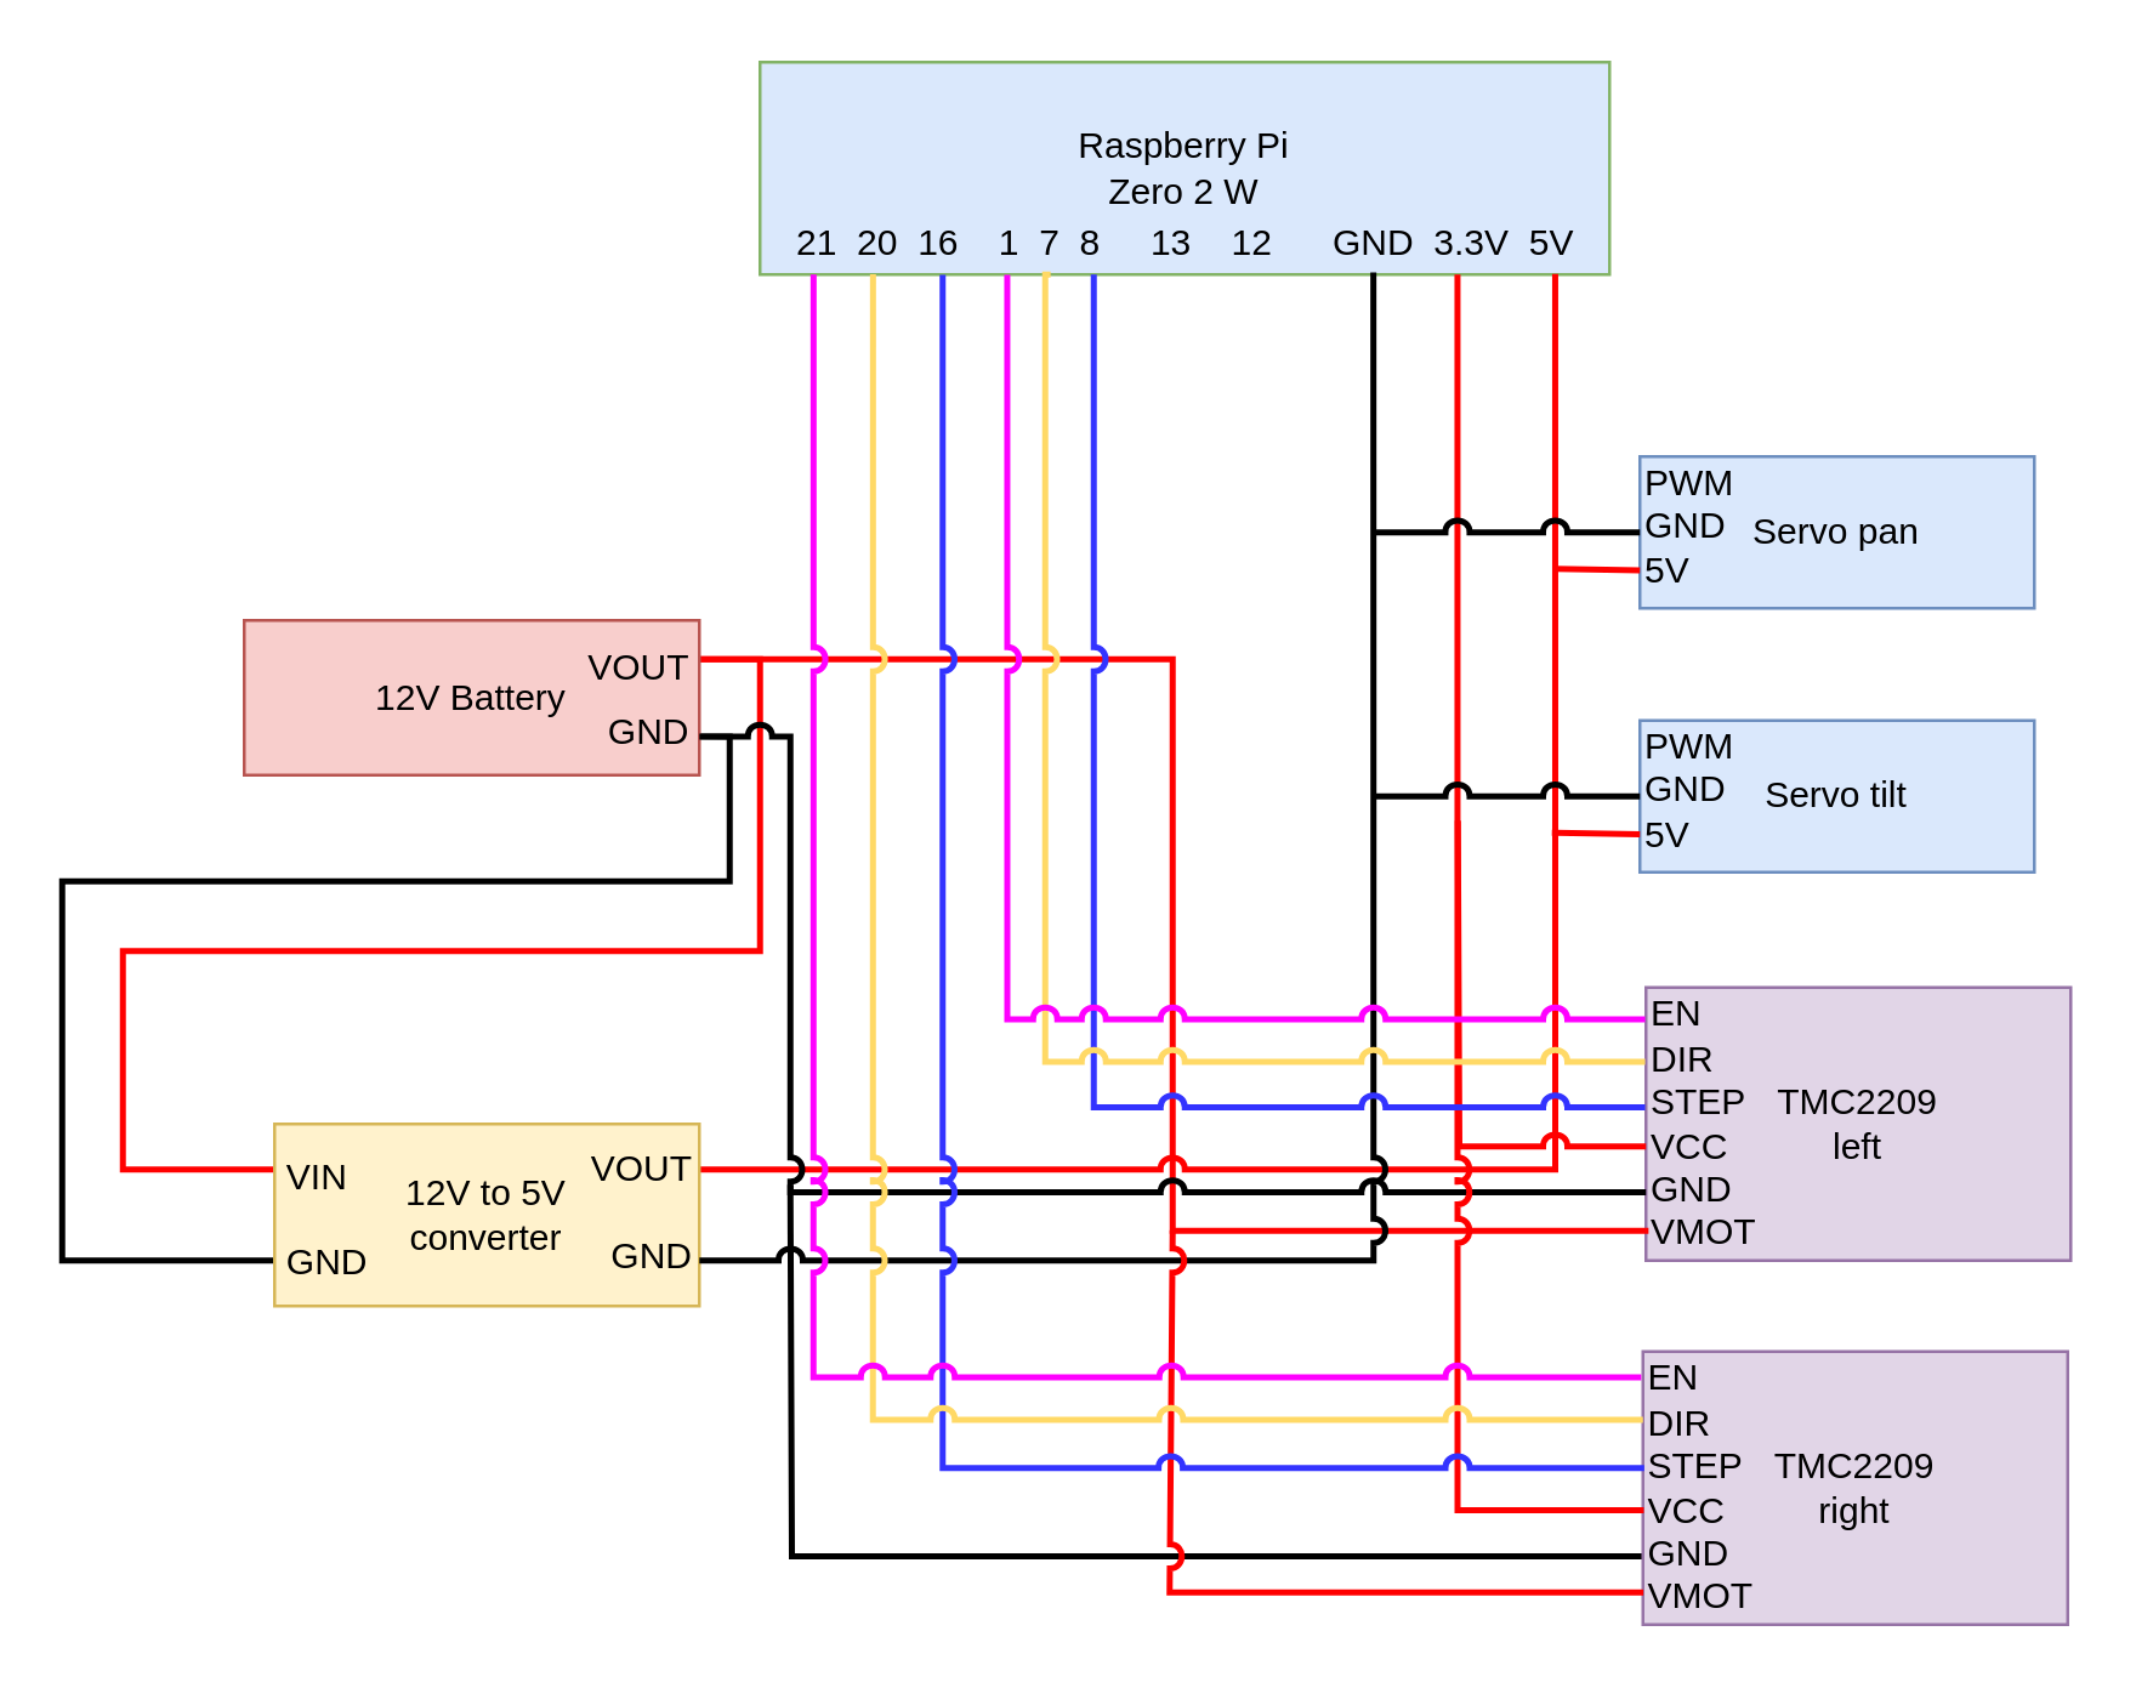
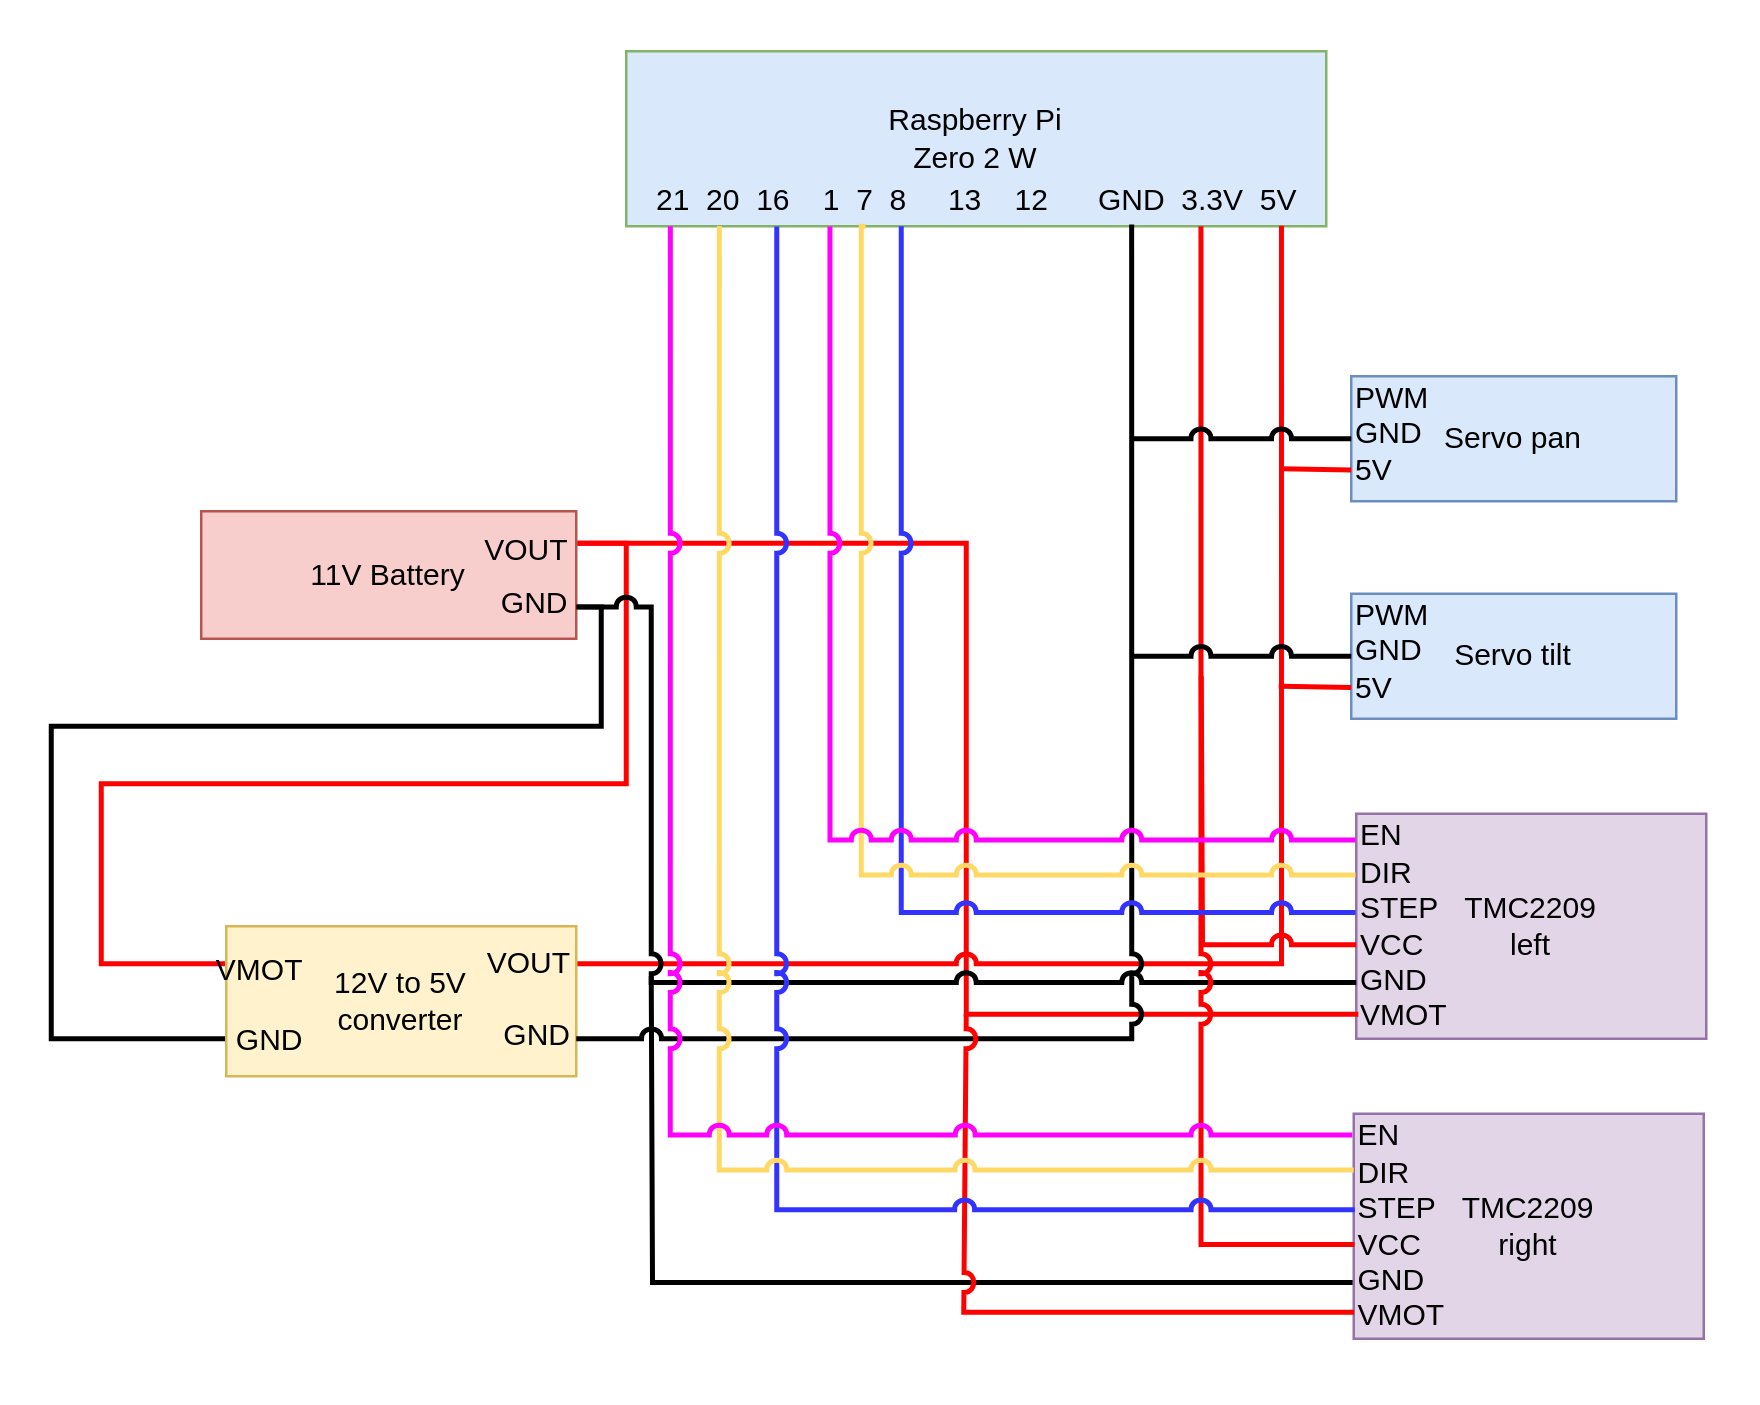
  <mxCell id="0" />
  <mxCell id="1" parent="0" />
  <mxCell id="2" value="Raspberry Pi&lt;br&gt;Zero 2 W" style="whiteSpace=wrap;html=1;fillColor=#dae8fc;strokeColor=#82b366;" vertex="1" parent="1"><mxGeometry x="250" y="20" width="280" height="70" as="geometry" /></mxCell>
  <mxCell id="3" value="21&amp;nbsp; 20&amp;nbsp; 16&amp;nbsp; &amp;nbsp; 1&amp;nbsp; 7&amp;nbsp; 8&amp;nbsp; &amp;nbsp; &amp;nbsp;13&amp;nbsp; &amp;nbsp; 12&amp;nbsp; &amp;nbsp; &amp;nbsp; GND&amp;nbsp; 3.3V&amp;nbsp; 5V" style="text;html=1;align=center;verticalAlign=middle;resizable=0;points=[];autosize=1;strokeColor=none;fillColor=none;" vertex="1" parent="1"><mxGeometry x="250" y="65" width="280" height="30" as="geometry" /></mxCell>
  <mxCell id="4" value="Servo pan" style="whiteSpace=wrap;html=1;fillColor=#dae8fc;strokeColor=#6c8ebf;" vertex="1" parent="1"><mxGeometry x="540" y="150" width="130" height="50" as="geometry" /></mxCell>
  <mxCell id="5" value="PWM&lt;br&gt;GND&lt;br&gt;5V" style="text;html=1;align=left;verticalAlign=middle;resizable=0;points=[];autosize=1;strokeColor=none;fillColor=none;" vertex="1" parent="1"><mxGeometry x="540" y="143" width="50" height="60" as="geometry" /></mxCell>
  <mxCell id="6" value="Servo tilt" style="whiteSpace=wrap;html=1;fillColor=#dae8fc;strokeColor=#6c8ebf;" vertex="1" parent="1"><mxGeometry x="540" y="237" width="130" height="50" as="geometry" /></mxCell>
  <mxCell id="7" value="PWM&lt;br&gt;GND&lt;br&gt;5V" style="text;html=1;align=left;verticalAlign=middle;resizable=0;points=[];autosize=1;strokeColor=none;fillColor=none;" vertex="1" parent="1"><mxGeometry x="540" y="230" width="50" height="60" as="geometry" /></mxCell>
  <mxCell id="8" value="TMC2209&lt;br&gt;left" style="whiteSpace=wrap;html=1;fillColor=#e1d5e7;strokeColor=#9673a6;" vertex="1" parent="1"><mxGeometry x="542" y="325" width="140" height="90" as="geometry" /></mxCell>
  <mxCell id="9" value="EN&lt;br&gt;DIR&lt;br&gt;STEP&lt;br&gt;VCC&lt;br&gt;GND&lt;br&gt;VMOT" style="text;html=1;align=left;verticalAlign=middle;resizable=0;points=[];autosize=1;strokeColor=none;fillColor=none;" vertex="1" parent="1"><mxGeometry x="542" y="320" width="60" height="100" as="geometry" /></mxCell>
  <mxCell id="10" style="edgeStyle=orthogonalEdgeStyle;rounded=0;orthogonalLoop=1;jettySize=auto;html=1;exitX=0;exitY=0.75;exitDx=0;exitDy=0;strokeWidth=2;endArrow=none;endFill=0;" edge="1" parent="1" source="11"><mxGeometry relative="1" as="geometry"><mxPoint x="260" y="390" as="targetPoint" /></mxGeometry></mxCell>
  <mxCell id="11" value="TMC2209&lt;br&gt;right" style="whiteSpace=wrap;html=1;fillColor=#e1d5e7;strokeColor=#9673a6;" vertex="1" parent="1"><mxGeometry x="541" y="445" width="140" height="90" as="geometry" /></mxCell>
  <mxCell id="12" value="EN&lt;br&gt;DIR&lt;br&gt;STEP&lt;br&gt;VCC&lt;br&gt;GND&lt;br&gt;VMOT" style="text;html=1;align=left;verticalAlign=middle;resizable=0;points=[];autosize=1;strokeColor=none;fillColor=none;" vertex="1" parent="1"><mxGeometry x="541" y="440" width="60" height="100" as="geometry" /></mxCell>
  <mxCell id="13" style="edgeStyle=orthogonalEdgeStyle;rounded=0;orthogonalLoop=1;jettySize=auto;html=1;exitX=1;exitY=0.25;exitDx=0;exitDy=0;exitPerimeter=0;entryX=0;entryY=0.25;entryDx=0;entryDy=0;endArrow=none;endFill=0;strokeColor=#FF0000;strokeWidth=2;" edge="1" parent="1" source="16" target="19"><mxGeometry relative="1" as="geometry"><mxPoint x="50" y="340" as="targetPoint" /><Array as="points"><mxPoint x="250" y="217" /><mxPoint x="250" y="313" /><mxPoint x="40" y="313" /><mxPoint x="40" y="385" /></Array></mxGeometry></mxCell>
  <mxCell id="14" style="edgeStyle=orthogonalEdgeStyle;rounded=0;orthogonalLoop=1;jettySize=auto;html=1;exitX=1;exitY=0.75;exitDx=0;exitDy=0;exitPerimeter=0;entryX=0;entryY=0.75;entryDx=0;entryDy=0;endArrow=none;endFill=0;strokeWidth=2;" edge="1" parent="1" source="16" target="19"><mxGeometry relative="1" as="geometry"><Array as="points"><mxPoint x="240" y="242" /><mxPoint x="240" y="290" /><mxPoint y="290" x="20" /><mxPoint y="415" x="20" /></Array></mxGeometry></mxCell>
  <mxCell id="15" style="edgeStyle=orthogonalEdgeStyle;rounded=0;orthogonalLoop=1;jettySize=auto;html=1;exitX=1;exitY=0.25;exitDx=0;exitDy=0;exitPerimeter=0;entryX=0.006;entryY=0.891;entryDx=0;entryDy=0;entryPerimeter=0;strokeWidth=2;strokeColor=#ff0000;endArrow=none;endFill=0;jumpStyle=arc;" edge="1" parent="1" source="16" target="8"><mxGeometry relative="1" as="geometry"><mxPoint x="490" y="430" as="targetPoint" /></mxGeometry></mxCell>
- <mxCell id="16" value="12V Battery" style="whiteSpace=wrap;html=1;points=[[0,0,0,0,0],[0,0.25,0,0,0],[0,0.5,0,0,0],[0,0.75,0,0,0],[0,1,0,0,0],[0.25,0,0,0,0],[0.25,1,0,0,0],[0.5,0,0,0,0],[0.5,1,0,0,0],[0.75,0,0,0,0],[0.75,1,0,0,0],[1,0,0,0,0],[1,0.25,0,0,0],[1,0.75,0,0,0],[1,1,0,0,0]];fillColor=#f8cecc;strokeColor=#b85450;" vertex="1" parent="1"><mxGeometry x="80" y="204" width="150" height="51" as="geometry" /></mxCell>
+ <mxCell id="16" value="11V Battery" style="whiteSpace=wrap;html=1;points=[[0,0,0,0,0],[0,0.25,0,0,0],[0,0.5,0,0,0],[0,0.75,0,0,0],[0,1,0,0,0],[0.25,0,0,0,0],[0.25,1,0,0,0],[0.5,0,0,0,0],[0.5,1,0,0,0],[0.75,0,0,0,0],[0.75,1,0,0,0],[1,0,0,0,0],[1,0.25,0,0,0],[1,0.75,0,0,0],[1,1,0,0,0]];fillColor=#f8cecc;strokeColor=#b85450;" vertex="1" parent="1"><mxGeometry x="80" y="204" width="150" height="51" as="geometry" /></mxCell>
  <mxCell id="17" value="&lt;p style=&quot;line-height: 170%;&quot;&gt;VOUT&lt;br&gt;GND&lt;/p&gt;" style="text;html=1;align=right;verticalAlign=middle;resizable=0;points=[];autosize=1;strokeColor=none;fillColor=none;" vertex="1" parent="1"><mxGeometry x="168" y="189.5" width="60" height="80" as="geometry" /></mxCell>
  <mxCell id="18" style="edgeStyle=orthogonalEdgeStyle;rounded=0;orthogonalLoop=1;jettySize=auto;html=1;exitX=1;exitY=0.25;exitDx=0;exitDy=0;entryX=0.936;entryY=0.997;entryDx=0;entryDy=0;entryPerimeter=0;strokeColor=#ff0000;strokeWidth=2;endArrow=none;endFill=0;jumpStyle=arc;" edge="1" parent="1" source="19" target="2"><mxGeometry relative="1" as="geometry"><mxPoint x="430" y="150" as="targetPoint" /></mxGeometry></mxCell>
  <mxCell id="19" value="12V to 5V&lt;br&gt;converter" style="whiteSpace=wrap;html=1;fillColor=#fff2cc;strokeColor=#d6b656;" vertex="1" parent="1"><mxGeometry x="90" y="370" width="140" height="60" as="geometry" /></mxCell>
  <mxCell id="20" value="&lt;p style=&quot;line-height: 240%;&quot;&gt;VOUT&lt;br&gt;GND&lt;/p&gt;" style="text;html=1;align=right;verticalAlign=middle;resizable=0;points=[];autosize=1;strokeColor=none;fillColor=none;" vertex="1" parent="1"><mxGeometry x="169" y="349" width="60" height="100" as="geometry" /></mxCell>
- <mxCell id="21" value="&lt;p style=&quot;line-height: 260%;&quot;&gt;&lt;/p&gt;&lt;div style=&quot;text-align: left; line-height: 340%;&quot;&gt;&lt;span style=&quot;background-color: initial;&quot;&gt;VIN&lt;/span&gt;&lt;/div&gt;GND&lt;p&gt;&lt;/p&gt;" style="text;html=1;align=right;verticalAlign=middle;resizable=0;points=[];autosize=1;strokeColor=none;fillColor=none;" vertex="1" parent="1"><mxGeometry x="72" y="350" width="50" height="90" as="geometry" /></mxCell>
+ <mxCell id="21" value="&lt;p style=&quot;line-height: 260%;&quot;&gt;&lt;/p&gt;&lt;div style=&quot;text-align: left; line-height: 340%;&quot;&gt;&lt;span style=&quot;background-color: initial;&quot;&gt;VMOT&lt;/span&gt;&lt;/div&gt;GND&lt;p&gt;&lt;/p&gt;" style="text;html=1;align=right;verticalAlign=middle;resizable=0;points=[];autosize=1;strokeColor=none;fillColor=none;" vertex="1" parent="1"><mxGeometry x="72" y="350" width="50" height="90" as="geometry" /></mxCell>
  <mxCell id="22" style="edgeStyle=orthogonalEdgeStyle;rounded=0;orthogonalLoop=1;jettySize=auto;html=1;exitX=1;exitY=0.75;exitDx=0;exitDy=0;entryX=0.722;entryY=0.99;entryDx=0;entryDy=0;entryPerimeter=0;strokeWidth=2;endArrow=none;endFill=0;jumpStyle=arc;" edge="1" parent="1" source="19" target="2"><mxGeometry relative="1" as="geometry" /></mxCell>
  <mxCell id="23" value="" style="endArrow=none;html=1;rounded=0;jumpStyle=arc;strokeWidth=2;entryX=1;entryY=0.75;entryDx=0;entryDy=0;entryPerimeter=0;exitX=0;exitY=0.75;exitDx=0;exitDy=0;edgeStyle=orthogonalEdgeStyle;" edge="1" parent="1" source="8" target="16"><mxGeometry width="50" height="50" relative="1" as="geometry"><mxPoint x="510" y="380" as="sourcePoint" /><mxPoint x="560" y="330" as="targetPoint" /><Array as="points"><mxPoint x="260" y="393" /><mxPoint x="260" y="242" /></Array></mxGeometry></mxCell>
  <mxCell id="24" value="" style="endArrow=none;html=1;rounded=0;jumpStyle=arc;strokeWidth=2;edgeStyle=orthogonalEdgeStyle;entryX=0.001;entryY=0.882;entryDx=0;entryDy=0;entryPerimeter=0;strokeColor=#ff0000;" edge="1" parent="1" target="11"><mxGeometry width="50" height="50" relative="1" as="geometry"><mxPoint x="386" y="405" as="sourcePoint" /><mxPoint x="570" y="340" as="targetPoint" /><Array as="points"><mxPoint x="385" y="405" /><mxPoint x="385" y="524" /></Array></mxGeometry></mxCell>
  <mxCell id="25" value="" style="endArrow=none;html=1;rounded=0;jumpStyle=arc;strokeWidth=2;edgeStyle=orthogonalEdgeStyle;exitX=0.821;exitY=1;exitDx=0;exitDy=0;exitPerimeter=0;entryX=0.002;entryY=0.581;entryDx=0;entryDy=0;entryPerimeter=0;strokeColor=#FF0000;" edge="1" parent="1" source="2" target="11"><mxGeometry width="50" height="50" relative="1" as="geometry"><mxPoint x="530" y="400" as="sourcePoint" /><mxPoint x="580" y="350" as="targetPoint" /></mxGeometry></mxCell>
  <mxCell id="26" value="" style="endArrow=none;html=1;rounded=0;jumpStyle=arc;strokeWidth=2;edgeStyle=orthogonalEdgeStyle;exitX=0;exitY=0.582;exitDx=0;exitDy=0;exitPerimeter=0;strokeColor=#ff0000;" edge="1" parent="1" source="8"><mxGeometry width="50" height="50" relative="1" as="geometry"><mxPoint x="540" y="410" as="sourcePoint" /><mxPoint x="480" y="270" as="targetPoint" /></mxGeometry></mxCell>
  <mxCell id="27" value="" style="endArrow=none;html=1;rounded=0;jumpStyle=arc;strokeWidth=2;edgeStyle=orthogonalEdgeStyle;entryX=0;entryY=0.75;entryDx=0;entryDy=0;strokeColor=#ff0000;" edge="1" parent="1" target="6"><mxGeometry width="50" height="50" relative="1" as="geometry"><mxPoint x="511" y="274" as="sourcePoint" /><mxPoint x="540" y="300" as="targetPoint" /></mxGeometry></mxCell>
  <mxCell id="28" value="" style="endArrow=none;html=1;rounded=0;jumpStyle=arc;strokeWidth=2;edgeStyle=orthogonalEdgeStyle;entryX=0;entryY=0.75;entryDx=0;entryDy=0;strokeColor=#ff0000;" edge="1" parent="1" target="4"><mxGeometry width="50" height="50" relative="1" as="geometry"><mxPoint x="512" y="187" as="sourcePoint" /><mxPoint x="540" y="190" as="targetPoint" /></mxGeometry></mxCell>
  <mxCell id="29" value="" style="endArrow=none;html=1;rounded=0;jumpStyle=arc;strokeWidth=2;edgeStyle=orthogonalEdgeStyle;strokeColor=#000000;entryX=0;entryY=0.5;entryDx=0;entryDy=0;" edge="1" parent="1" target="6"><mxGeometry width="50" height="50" relative="1" as="geometry"><mxPoint x="452" y="262" as="sourcePoint" /><mxPoint x="530" y="260" as="targetPoint" /></mxGeometry></mxCell>
  <mxCell id="30" value="" style="endArrow=none;html=1;rounded=0;jumpStyle=arc;strokeWidth=2;edgeStyle=orthogonalEdgeStyle;strokeColor=#000000;entryX=0;entryY=0.5;entryDx=0;entryDy=0;" edge="1" parent="1" target="4"><mxGeometry width="50" height="50" relative="1" as="geometry"><mxPoint x="452" y="175" as="sourcePoint" /><mxPoint x="530" y="170" as="targetPoint" /></mxGeometry></mxCell>
  <mxCell id="31" value="" style="endArrow=none;html=1;rounded=0;entryX=-0.002;entryY=0.439;entryDx=0;entryDy=0;entryPerimeter=0;edgeStyle=orthogonalEdgeStyle;strokeColor=#3333FF;strokeWidth=2;jumpStyle=arc;" edge="1" parent="1" target="8"><mxGeometry width="50" height="50" relative="1" as="geometry"><mxPoint x="360" y="90" as="sourcePoint" /><mxPoint x="560" y="179" as="targetPoint" /><Array as="points"><mxPoint x="360" y="364" /></Array></mxGeometry></mxCell>
  <mxCell id="32" value="" style="endArrow=none;html=1;rounded=0;entryX=0.003;entryY=0.427;entryDx=0;entryDy=0;entryPerimeter=0;edgeStyle=orthogonalEdgeStyle;strokeColor=#3333FF;strokeWidth=2;jumpStyle=arc;exitX=0.215;exitY=1.001;exitDx=0;exitDy=0;exitPerimeter=0;" edge="1" parent="1" source="2" target="11"><mxGeometry width="50" height="50" relative="1" as="geometry"><mxPoint x="370" y="100" as="sourcePoint" /><mxPoint x="551" y="374" as="targetPoint" /><Array as="points"><mxPoint x="310" y="483" /><mxPoint x="541" y="483" /></Array></mxGeometry></mxCell>
  <mxCell id="33" value="" style="endArrow=none;html=1;rounded=0;entryX=-0.002;entryY=0.272;entryDx=0;entryDy=0;entryPerimeter=0;edgeStyle=orthogonalEdgeStyle;strokeColor=#FFD966;strokeWidth=2;jumpStyle=arc;exitX=0.342;exitY=1;exitDx=0;exitDy=0;exitPerimeter=0;" edge="1" parent="1" source="2" target="8"><mxGeometry width="50" height="50" relative="1" as="geometry"><mxPoint x="380" y="110" as="sourcePoint" /><mxPoint x="561" y="384" as="targetPoint" /><Array as="points"><mxPoint x="344" y="90" /><mxPoint x="344" y="350" /></Array></mxGeometry></mxCell>
  <mxCell id="34" value="" style="endArrow=none;html=1;rounded=0;entryX=-0.002;entryY=0.117;entryDx=0;entryDy=0;entryPerimeter=0;edgeStyle=orthogonalEdgeStyle;strokeColor=#FF00FF;strokeWidth=2;jumpStyle=arc;exitX=0.291;exitY=1.002;exitDx=0;exitDy=0;exitPerimeter=0;" edge="1" parent="1" source="2" target="8"><mxGeometry width="50" height="50" relative="1" as="geometry"><mxPoint x="390" y="120" as="sourcePoint" /><mxPoint x="571" y="394" as="targetPoint" /><Array as="points"><mxPoint x="332" y="336" /></Array></mxGeometry></mxCell>
  <mxCell id="35" value="" style="endArrow=none;html=1;rounded=0;entryX=0;entryY=0.25;entryDx=0;entryDy=0;edgeStyle=orthogonalEdgeStyle;strokeColor=#FFD966;strokeWidth=2;jumpStyle=arc;exitX=0.133;exitY=0.998;exitDx=0;exitDy=0;exitPerimeter=0;" edge="1" parent="1" source="2" target="11"><mxGeometry width="50" height="50" relative="1" as="geometry"><mxPoint x="354" y="99" as="sourcePoint" /><mxPoint x="552" y="359" as="targetPoint" /><Array as="points"><mxPoint x="287" y="468" /><mxPoint x="541" y="468" /></Array></mxGeometry></mxCell>
  <mxCell id="36" value="" style="endArrow=none;html=1;rounded=0;entryX=-0.004;entryY=0.094;entryDx=0;entryDy=0;entryPerimeter=0;edgeStyle=orthogonalEdgeStyle;strokeColor=#FF00FF;strokeWidth=2;jumpStyle=arc;exitX=0.063;exitY=1;exitDx=0;exitDy=0;exitPerimeter=0;" edge="1" parent="1" source="2" target="11"><mxGeometry width="50" height="50" relative="1" as="geometry"><mxPoint x="342" y="102" as="sourcePoint" /><mxPoint x="552" y="346" as="targetPoint" /><Array as="points"><mxPoint x="268" y="454" /></Array></mxGeometry></mxCell>
